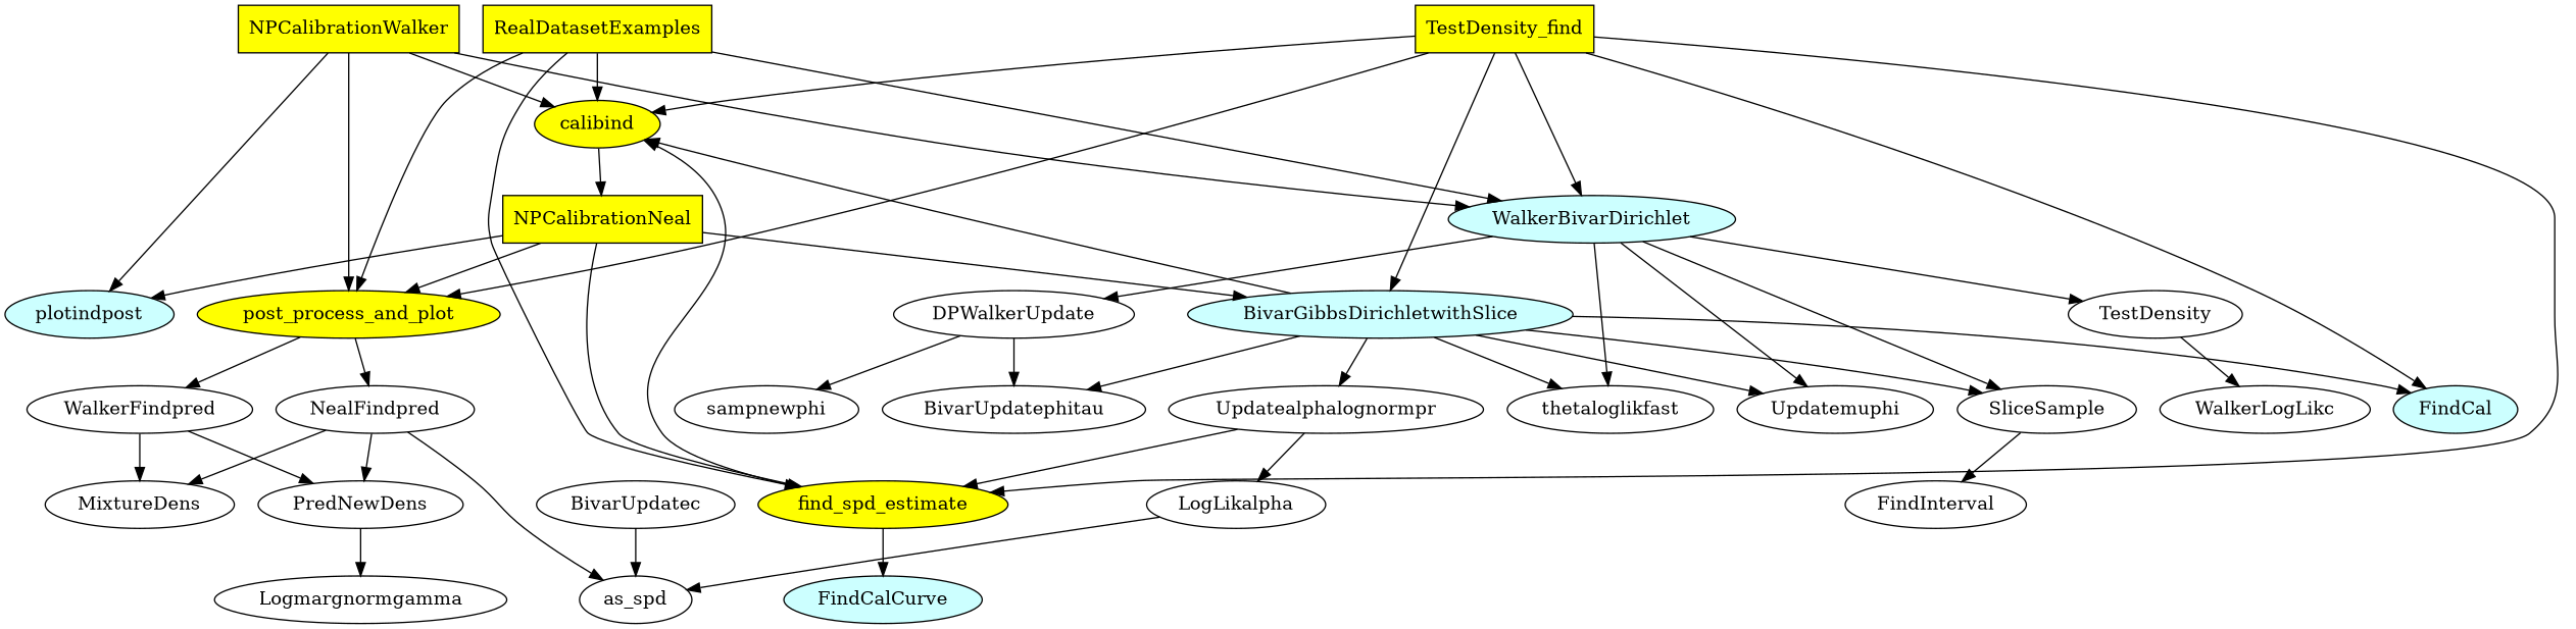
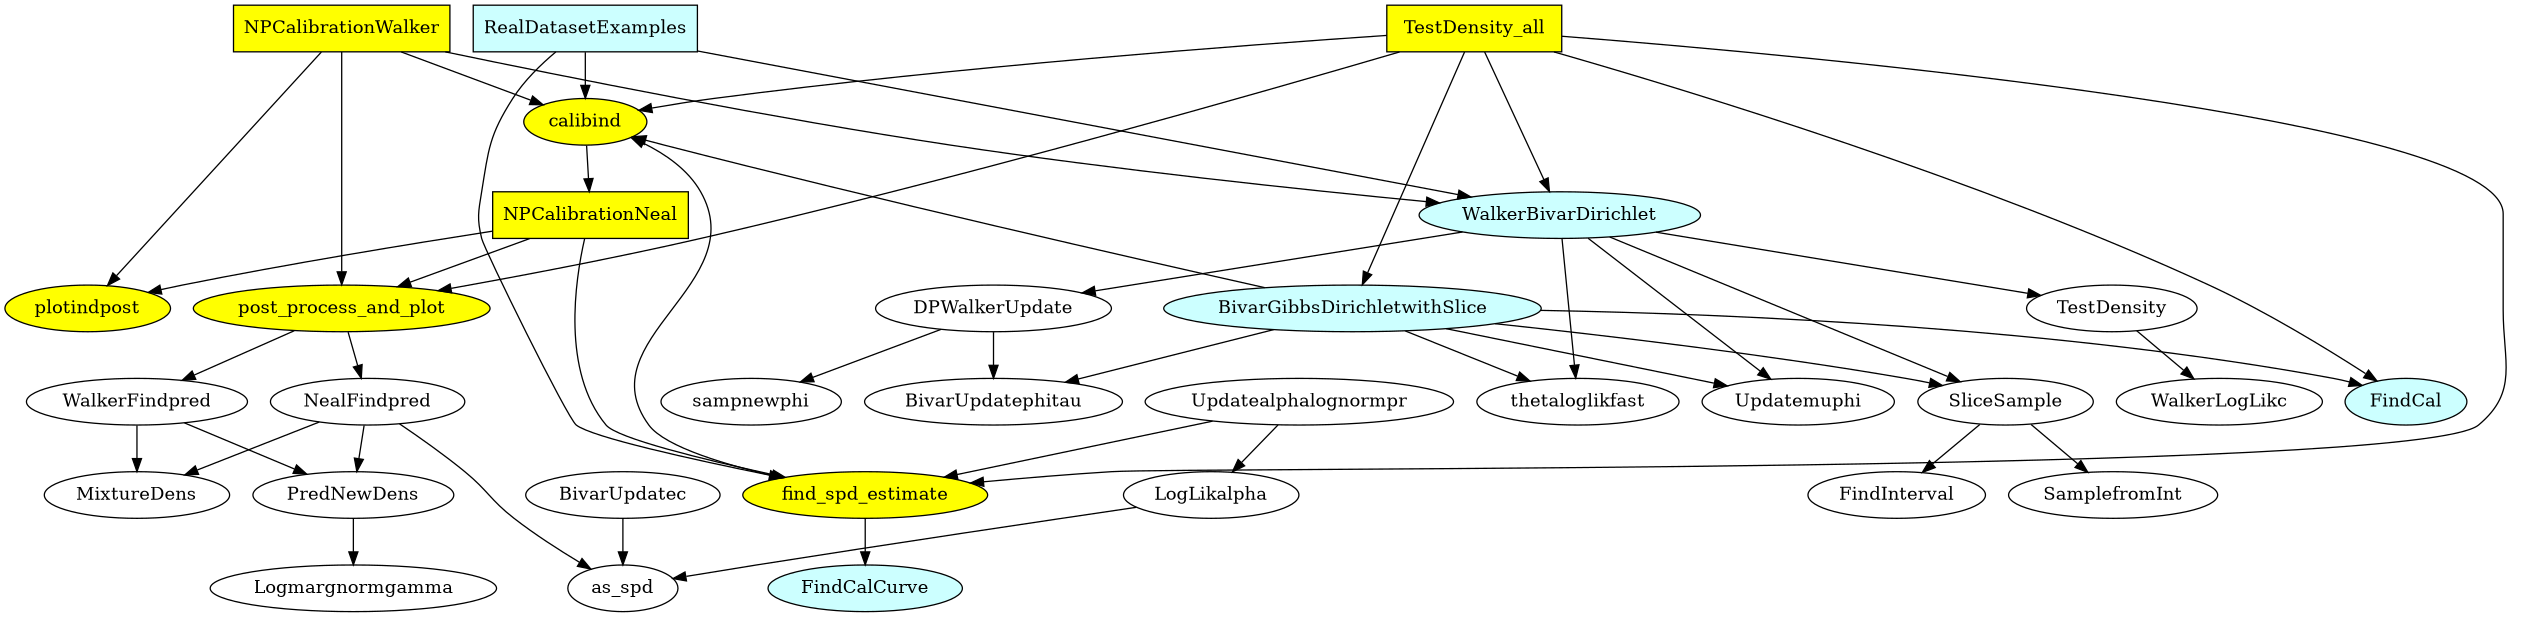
  digraph {
    rankdir=TB
    node [shape=ellipse]
    NPCalibrationWalker [fillcolor="#FFFF00" shape=box style=filled]
    calibind [fillcolor="#FFFF00" style=filled]
    post_process_and_plot [fillcolor="#FFFF00" style=filled]
-   plotindpost [fillcolor="#CCFFFF" style=filled]
+   plotindpost [fillcolor="#FFFF00" style=filled]
    WalkerBivarDirichlet [fillcolor="#CCFFFF" style=filled]
    NPCalibrationNeal [fillcolor="#FFFF00" shape=box style=filled]
    find_spd_estimate [fillcolor="#FFFF00" style=filled]
    FindCalCurve [fillcolor="#CCFFFF" style=filled]
    NealFindpred
    WalkerFindpred
    SliceSample
    thetaloglikfast
    Updatemuphi
    DPWalkerUpdate
    n15 [label=TestDensity]
    BivarGibbsDirichletwithSlice [fillcolor="#CCFFFF" style=filled]
    FindCal [fillcolor="#CCFFFF" style=filled]
    BivarUpdatephitau
    Updatealphalognormpr
-   TestDensity_all [fillcolor="#FFFF00" shape=box style=filled label=TestDensity_find]
-   RealDatasetExamples [fillcolor="#FFFF00" shape=box style=filled]
+   TestDensity_all [fillcolor="#FFFF00" shape=box style=filled]
+   RealDatasetExamples [fillcolor="#CCFFFF" shape=box style=filled]
    n22 [label=as_spd]
    BivarUpdatec
    FindInterval
+   SamplefromInt
    LogLikalpha
    sampnewphi
    MixtureDens
    PredNewDens
    Logmargnormgamma
    WalkerLogLikc
    NPCalibrationWalker -> calibind
    NPCalibrationWalker -> post_process_and_plot
    NPCalibrationWalker -> plotindpost
    NPCalibrationWalker -> WalkerBivarDirichlet
    calibind -> NPCalibrationNeal
    post_process_and_plot -> NealFindpred
    post_process_and_plot -> WalkerFindpred
    WalkerBivarDirichlet -> SliceSample
    WalkerBivarDirichlet -> thetaloglikfast
    WalkerBivarDirichlet -> Updatemuphi
    WalkerBivarDirichlet -> DPWalkerUpdate
    WalkerBivarDirichlet -> n15
    NPCalibrationNeal -> post_process_and_plot
    NPCalibrationNeal -> plotindpost
    NPCalibrationNeal -> find_spd_estimate
-   NPCalibrationNeal -> BivarGibbsDirichletwithSlice
    find_spd_estimate -> calibind
    find_spd_estimate -> FindCalCurve
    NealFindpred -> n22
    NealFindpred -> MixtureDens
    NealFindpred -> PredNewDens
    WalkerFindpred -> MixtureDens
    WalkerFindpred -> PredNewDens
    SliceSample -> FindInterval
+   SliceSample -> SamplefromInt
    DPWalkerUpdate -> BivarUpdatephitau
    DPWalkerUpdate -> sampnewphi
    n15 -> WalkerLogLikc
    BivarGibbsDirichletwithSlice -> calibind
    BivarGibbsDirichletwithSlice -> SliceSample
    BivarGibbsDirichletwithSlice -> thetaloglikfast
    BivarGibbsDirichletwithSlice -> Updatemuphi
    BivarGibbsDirichletwithSlice -> FindCal
    BivarGibbsDirichletwithSlice -> BivarUpdatephitau
-   BivarGibbsDirichletwithSlice -> Updatealphalognormpr
    Updatealphalognormpr -> find_spd_estimate
    Updatealphalognormpr -> LogLikalpha
    TestDensity_all -> calibind
    TestDensity_all -> post_process_and_plot
    TestDensity_all -> WalkerBivarDirichlet
    TestDensity_all -> find_spd_estimate
    TestDensity_all -> BivarGibbsDirichletwithSlice
    TestDensity_all -> FindCal
    RealDatasetExamples -> calibind
-   RealDatasetExamples -> post_process_and_plot
    RealDatasetExamples -> WalkerBivarDirichlet
    RealDatasetExamples -> find_spd_estimate
    BivarUpdatec -> n22
    LogLikalpha -> n22
    PredNewDens -> Logmargnormgamma
  }
